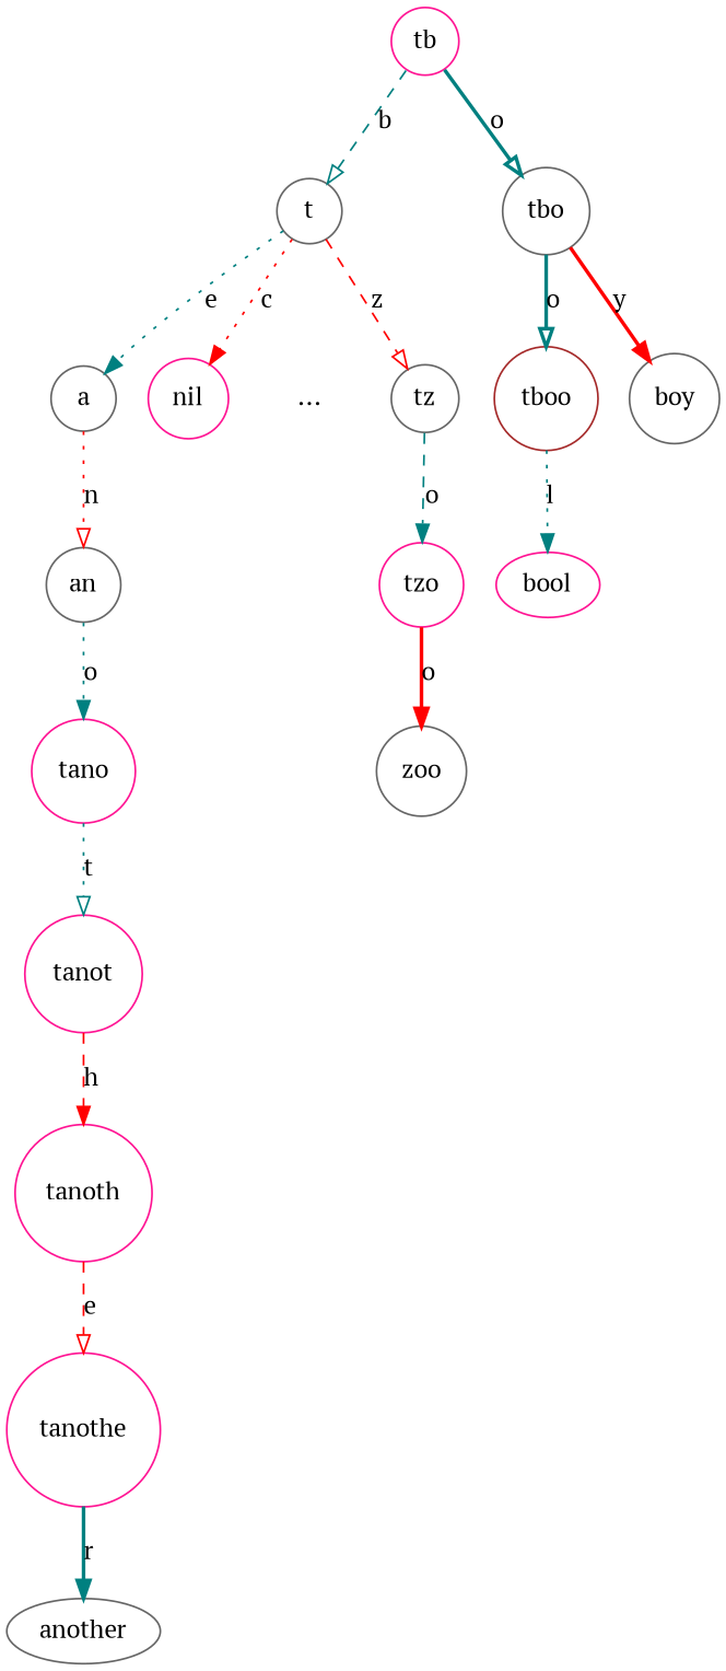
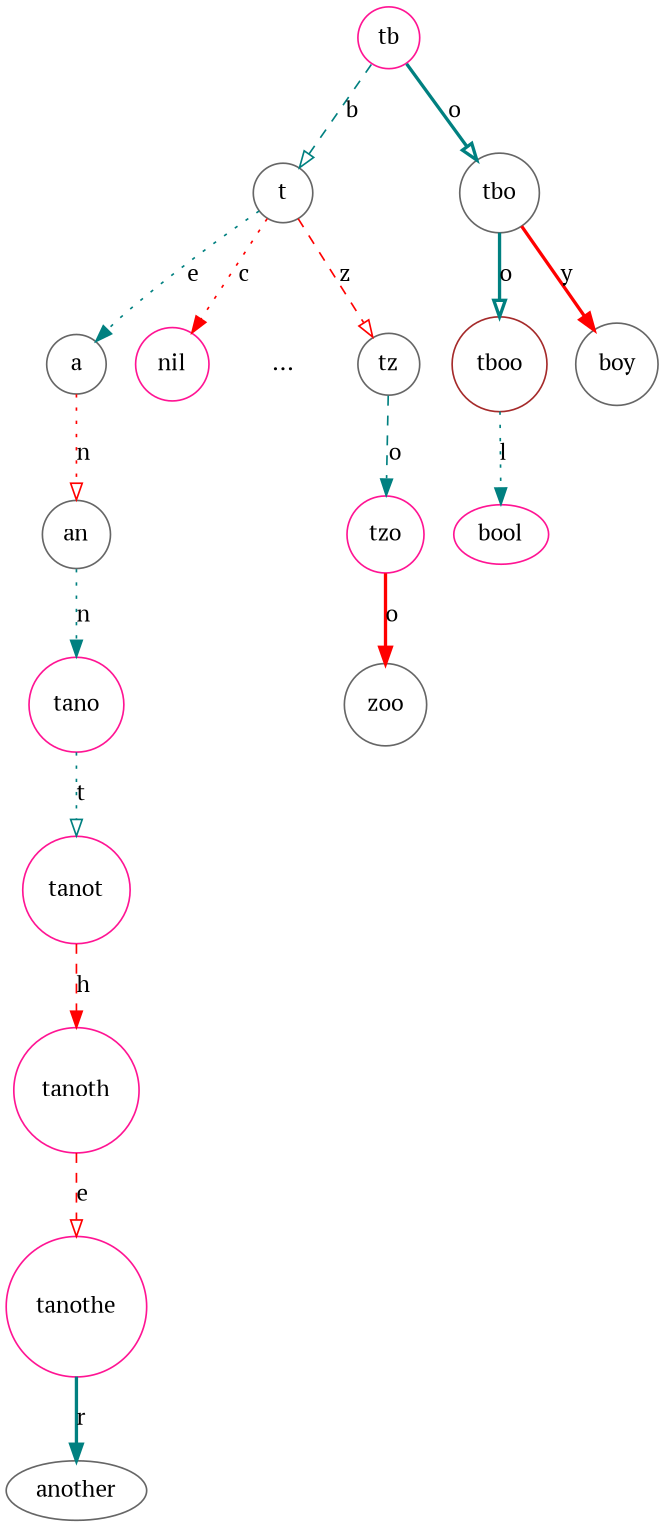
  digraph {
    fontname="PT Serif"
    node [color=deeppink fontname="PT Serif" shape=circle]
    edge [arrowhead=normal color=teal fontname="PT Serif" style=dotted]
    n1 [color=gray40 label=a]
    n2 [color=gray40 label=an]
    t [color=gray40]
    n4 [label=nil]
    n5 [label="..." shape=plaintext]
    tz [color=gray40]
    tb
    tbo [color=gray40]
    tzo
    tano
    tanot
    tanoth
    tanothe
    n14 [color=gray40 label=another shape=ellipse]
    tboo [color=brown]
    n16 [color=gray40 label=boy]
    n17 [label=bool shape=ellipse]
    n18 [color=gray40 label=zoo]
    n1 -> n2 [arrowhead=onormal color=red label=n]
-   n2 -> tano [label=o]
+   n2 -> tano [label=n]
    t -> n1 [label=e]
    t -> n4 [color=red label=c]
    t -> n5 [style=invis arrowhead="" color=""]
    t -> tz [arrowhead=onormal color=red label=z style=dashed]
    tz -> tzo [label=o style=dashed]
    tb -> t [arrowhead=onormal label=b style=dashed]
    tb -> tbo [arrowhead=onormal label=o style=bold]
    tbo -> tboo [arrowhead=onormal label=o style=bold]
    tbo -> n16 [color=red label=y style=bold]
    tzo -> n18 [color=red label=o style=bold]
    tano -> tanot [arrowhead=onormal label=t]
    tanot -> tanoth [color=red label=h style=dashed]
    tanoth -> tanothe [arrowhead=onormal color=red label=e style=dashed]
    tanothe -> n14 [label=r style=bold]
    tboo -> n17 [label=l]
  }
